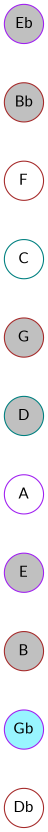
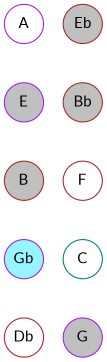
  graph {
    fontname=Lato
    mindist=.1
    node [color=brown fillcolor=gray fontname=Lato margin=0 shape=circle style=filled]
    edge [fontname=Lato style=invis]
    E [color=purple]
    B
    Gb [color=purple fillcolor=cadetblue1]
    Db [fillcolor=white]
-   Eb [color=purple]
+   Eb
    Bb
    F [fillcolor=white]
    C [color=teal fillcolor=white]
-   G
-   D [color=teal]
+   G [color=purple]
    A [color=purple fillcolor=white]
    subgraph sub_1 {
      E
      B
      Gb
      Db
      Eb
      Bb
      F
      C
      G
-     D
      A
    }
    E -- B
    B -- Gb
    Gb -- Db
    Eb -- Bb
    Bb -- F
    F -- C
    C -- G
-   G -- D
-   D -- A
    A -- E
  }
